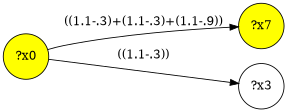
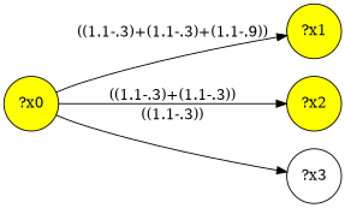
  digraph {
    rankdir=LR
    node [fillcolor=yellow shape=circle style="filled,"]
-   n1 [label="?x7"]
+   n1 [label="?x1"]
+   n2 [label="?x2"]
    n3 [label="?x0"]
    n4 [label="?x3" fillcolor="" style=""]
    n3 -> n1 [label="((1.1-.3)+(1.1-.3)+(1.1-.9))"]
+   n3 -> n2 [label="((1.1-.3)+(1.1-.3))"]
    n3 -> n4 [label="((1.1-.3))"]
  }
